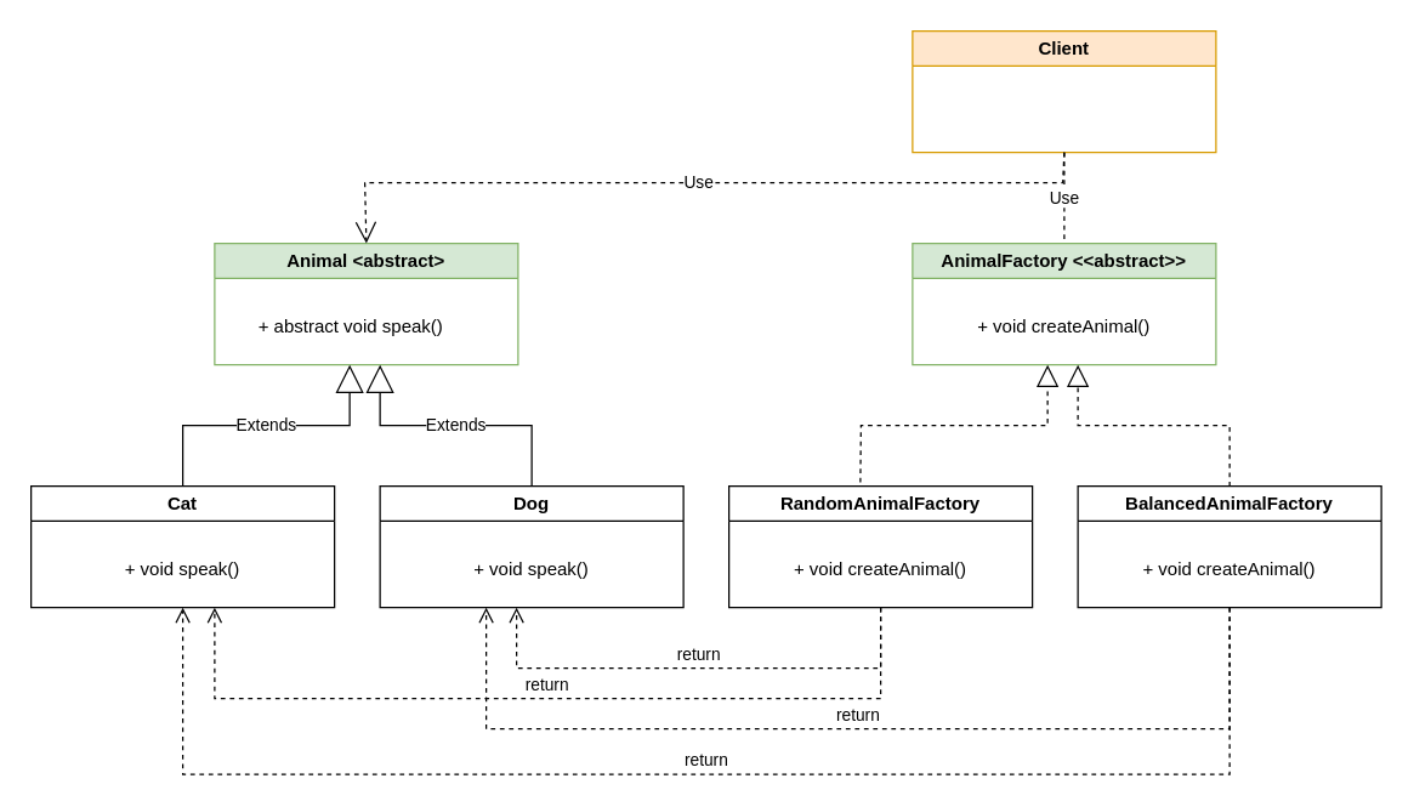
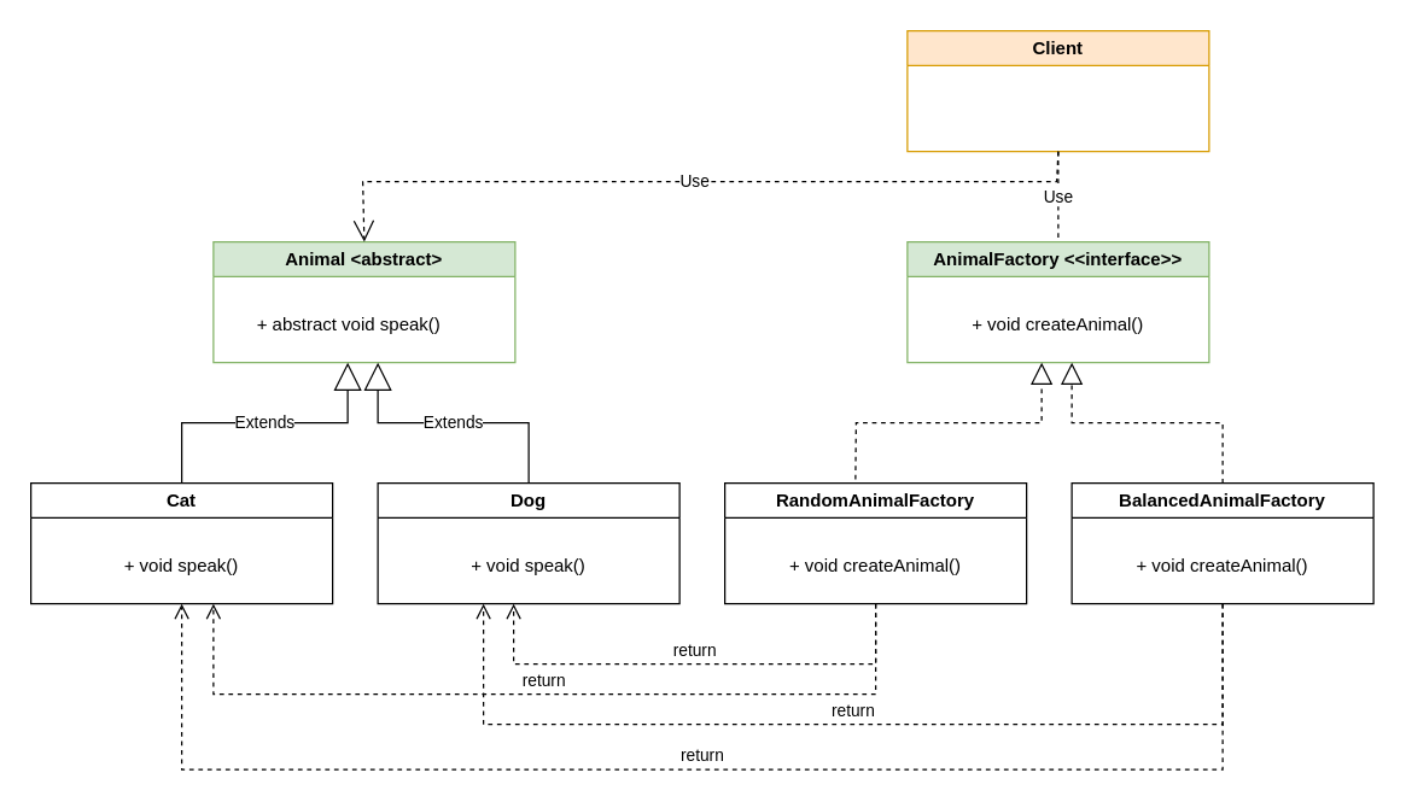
  <mxCell id="0" />
  <mxCell id="1" parent="0" />
  <mxCell id="2" value="Cat" style="swimlane;whiteSpace=wrap;html=1;" vertex="1" parent="1"><mxGeometry x="20" y="320" width="200" height="80" as="geometry" /></mxCell>
  <mxCell id="3" value="+ void speak()" style="text;html=1;strokeColor=none;fillColor=none;align=center;verticalAlign=middle;whiteSpace=wrap;rounded=0;" vertex="1" parent="2"><mxGeometry x="40" y="40" width="120" height="30" as="geometry" /></mxCell>
  <mxCell id="4" value="Animal &amp;lt;abstract&amp;gt;" style="swimlane;whiteSpace=wrap;html=1;fillColor=#d5e8d4;strokeColor=#82b366;" vertex="1" parent="1"><mxGeometry x="141" y="160" width="200" height="80" as="geometry" /></mxCell>
  <mxCell id="5" value="+ abstract void speak()" style="text;html=1;strokeColor=none;fillColor=none;align=center;verticalAlign=middle;whiteSpace=wrap;rounded=0;" vertex="1" parent="4"><mxGeometry x="20" y="40" width="140" height="30" as="geometry" /></mxCell>
  <mxCell id="6" value="Dog" style="swimlane;whiteSpace=wrap;html=1;" vertex="1" parent="1"><mxGeometry x="250" y="320" width="200" height="80" as="geometry" /></mxCell>
  <mxCell id="7" value="+ void speak()" style="text;html=1;strokeColor=none;fillColor=none;align=center;verticalAlign=middle;whiteSpace=wrap;rounded=0;" vertex="1" parent="6"><mxGeometry x="40" y="40" width="120" height="30" as="geometry" /></mxCell>
  <mxCell id="8" value="RandomAnimalFactory" style="swimlane;whiteSpace=wrap;html=1;startSize=23;" vertex="1" parent="1"><mxGeometry x="480" y="320" width="200" height="80" as="geometry" /></mxCell>
  <mxCell id="9" value="+ void createAnimal()" style="text;html=1;strokeColor=none;fillColor=none;align=center;verticalAlign=middle;whiteSpace=wrap;rounded=0;" vertex="1" parent="8"><mxGeometry x="20" y="40" width="160" height="30" as="geometry" /></mxCell>
- <mxCell id="10" value="AnimalFactory &amp;lt;&amp;lt;abstract&amp;gt;&amp;gt;" style="swimlane;whiteSpace=wrap;html=1;fillColor=#d5e8d4;strokeColor=#82b366;" vertex="1" parent="1"><mxGeometry x="601" y="160" width="200" height="80" as="geometry" /></mxCell>
+ <mxCell id="10" value="AnimalFactory &amp;lt;&amp;lt;interface&amp;gt;&amp;gt;" style="swimlane;whiteSpace=wrap;html=1;fillColor=#d5e8d4;strokeColor=#82b366;" vertex="1" parent="1"><mxGeometry x="601" y="160" width="200" height="80" as="geometry" /></mxCell>
  <mxCell id="11" value="+ void createAnimal()" style="text;html=1;strokeColor=none;fillColor=none;align=center;verticalAlign=middle;whiteSpace=wrap;rounded=0;" vertex="1" parent="10"><mxGeometry x="20" y="40" width="160" height="30" as="geometry" /></mxCell>
  <mxCell id="12" value="BalancedAnimalFactory" style="swimlane;whiteSpace=wrap;html=1;" vertex="1" parent="1"><mxGeometry x="710" y="320" width="200" height="80" as="geometry" /></mxCell>
  <mxCell id="13" value="+ void createAnimal()" style="text;html=1;strokeColor=none;fillColor=none;align=center;verticalAlign=middle;whiteSpace=wrap;rounded=0;" vertex="1" parent="12"><mxGeometry x="20" y="40" width="160" height="30" as="geometry" /></mxCell>
  <mxCell id="14" value="Client" style="swimlane;whiteSpace=wrap;html=1;fillColor=#ffe6cc;strokeColor=#d79b00;" vertex="1" parent="1"><mxGeometry x="601" y="20" width="200" height="80" as="geometry" /></mxCell>
  <mxCell id="15" value="Extends" style="endArrow=block;endSize=16;endFill=0;html=1;rounded=0;exitX=0.5;exitY=0;exitDx=0;exitDy=0;" edge="1" parent="1" source="2"><mxGeometry width="160" relative="1" as="geometry"><mxPoint x="290" y="280" as="sourcePoint" /><mxPoint x="230" y="240" as="targetPoint" /><Array as="points"><mxPoint x="120" y="280" /><mxPoint x="230" y="280" /></Array></mxGeometry></mxCell>
  <mxCell id="16" value="Extends" style="endArrow=block;endSize=16;endFill=0;html=1;rounded=0;exitX=0.5;exitY=0;exitDx=0;exitDy=0;" edge="1" parent="1" source="6"><mxGeometry width="160" relative="1" as="geometry"><mxPoint x="130" y="330" as="sourcePoint" /><mxPoint x="250" y="240" as="targetPoint" /><Array as="points"><mxPoint x="350" y="280" /><mxPoint x="250" y="280" /></Array></mxGeometry></mxCell>
  <mxCell id="17" value="" style="endArrow=block;dashed=1;endFill=0;endSize=12;html=1;rounded=0;exitX=0.433;exitY=-0.032;exitDx=0;exitDy=0;exitPerimeter=0;" edge="1" parent="1" source="8"><mxGeometry width="160" relative="1" as="geometry"><mxPoint x="570" y="290" as="sourcePoint" /><mxPoint x="690" y="240" as="targetPoint" /><Array as="points"><mxPoint x="567" y="280" /><mxPoint x="690" y="280" /></Array></mxGeometry></mxCell>
  <mxCell id="18" value="" style="endArrow=block;dashed=1;endFill=0;endSize=12;html=1;rounded=0;exitX=0.5;exitY=0;exitDx=0;exitDy=0;" edge="1" parent="1" source="12"><mxGeometry width="160" relative="1" as="geometry"><mxPoint x="587" y="317" as="sourcePoint" /><mxPoint x="710" y="240" as="targetPoint" /><Array as="points"><mxPoint x="810" y="280" /><mxPoint x="710" y="280" /></Array></mxGeometry></mxCell>
  <mxCell id="19" value="Use" style="endArrow=none;endSize=12;dashed=1;html=1;rounded=0;entryX=0.5;entryY=0;entryDx=0;entryDy=0;exitX=0.5;exitY=1;exitDx=0;exitDy=0;" edge="1" parent="1" source="14" target="10"><mxGeometry width="160" relative="1" as="geometry"><mxPoint x="640" y="120" as="sourcePoint" /><mxPoint x="610" y="280" as="targetPoint" /></mxGeometry></mxCell>
  <mxCell id="20" value="return" style="html=1;verticalAlign=bottom;endArrow=open;dashed=1;endSize=8;edgeStyle=elbowEdgeStyle;elbow=vertical;curved=0;rounded=0;exitX=0.5;exitY=1;exitDx=0;exitDy=0;" edge="1" parent="1" source="12"><mxGeometry relative="1" as="geometry"><mxPoint x="810" y="410" as="sourcePoint" /><mxPoint x="120" y="400" as="targetPoint" /><Array as="points"><mxPoint x="470" y="510" /></Array></mxGeometry></mxCell>
  <mxCell id="21" value="return" style="html=1;verticalAlign=bottom;endArrow=open;dashed=1;endSize=8;edgeStyle=elbowEdgeStyle;elbow=vertical;curved=0;rounded=0;exitX=0.5;exitY=1;exitDx=0;exitDy=0;" edge="1" parent="1" source="8"><mxGeometry relative="1" as="geometry"><mxPoint x="580" y="410" as="sourcePoint" /><mxPoint x="340" y="400" as="targetPoint" /><Array as="points"><mxPoint x="420" y="440" /><mxPoint x="691" y="505" /></Array></mxGeometry></mxCell>
  <mxCell id="22" value="return" style="html=1;verticalAlign=bottom;endArrow=open;dashed=1;endSize=8;edgeStyle=elbowEdgeStyle;elbow=vertical;curved=0;rounded=0;exitX=0.5;exitY=1;exitDx=0;exitDy=0;" edge="1" parent="1" source="8"><mxGeometry relative="1" as="geometry"><mxPoint x="381" y="400" as="sourcePoint" /><mxPoint x="141" y="400" as="targetPoint" /><Array as="points"><mxPoint x="300" y="460" /><mxPoint x="610" y="450" /><mxPoint x="270" y="460" /><mxPoint x="290" y="450" /><mxPoint x="221" y="440" /><mxPoint x="492" y="505" /></Array></mxGeometry></mxCell>
  <mxCell id="23" value="return" style="html=1;verticalAlign=bottom;endArrow=open;dashed=1;endSize=8;edgeStyle=elbowEdgeStyle;elbow=vertical;curved=0;rounded=0;exitX=0.5;exitY=1;exitDx=0;exitDy=0;" edge="1" parent="1" source="12"><mxGeometry relative="1" as="geometry"><mxPoint x="790" y="400" as="sourcePoint" /><mxPoint x="320" y="400" as="targetPoint" /><Array as="points"><mxPoint x="550" y="480" /><mxPoint x="789" y="450" /><mxPoint x="449" y="460" /><mxPoint x="469" y="450" /><mxPoint x="400" y="440" /><mxPoint x="671" y="505" /></Array></mxGeometry></mxCell>
  <mxCell id="24" value="Use" style="endArrow=open;endSize=12;dashed=1;html=1;rounded=0;entryX=0.5;entryY=0;entryDx=0;entryDy=0;exitX=0.5;exitY=1;exitDx=0;exitDy=0;" edge="1" parent="1" source="14" target="4"><mxGeometry width="160" relative="1" as="geometry"><mxPoint x="711" y="110" as="sourcePoint" /><mxPoint x="711" y="170" as="targetPoint" /><Array as="points"><mxPoint x="700" y="120" /><mxPoint x="240" y="120" /></Array></mxGeometry></mxCell>
